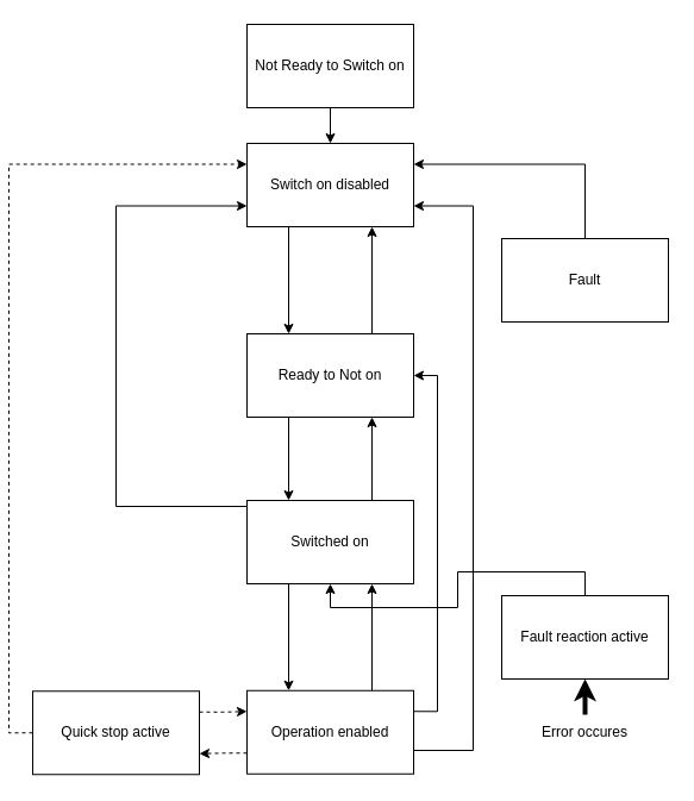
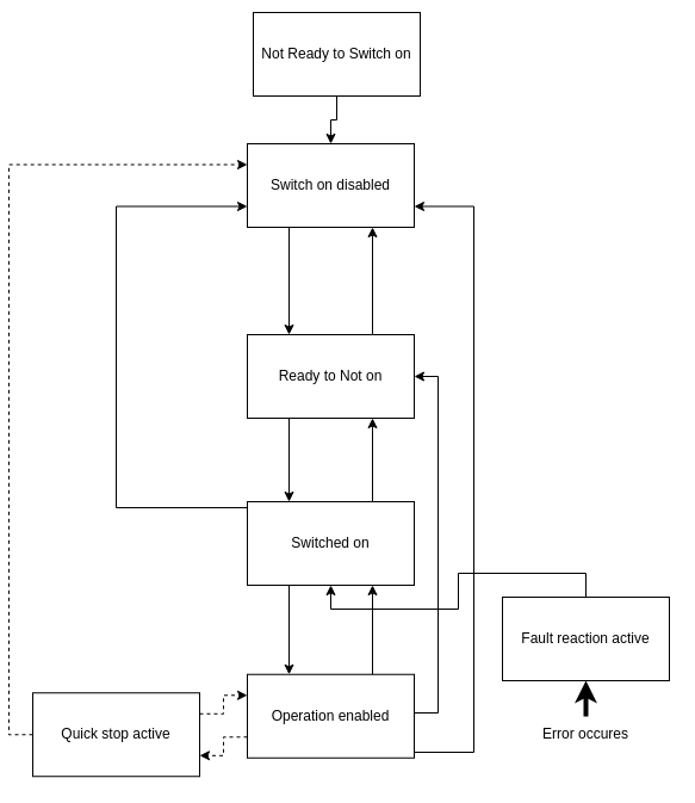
  <mxCell id="0" />
  <mxCell id="1" parent="0" />
  <mxCell id="2" style="edgeStyle=orthogonalEdgeStyle;rounded=0;orthogonalLoop=1;jettySize=auto;html=1;exitX=0.5;exitY=1;exitDx=0;exitDy=0;entryX=0.5;entryY=0;entryDx=0;entryDy=0;" parent="1" source="3" target="5" edge="1"><mxGeometry relative="1" as="geometry" /></mxCell>
- <mxCell id="3" value="Not Ready to Switch on" style="rounded=0;whiteSpace=wrap;html=1;aspect=fixed;" parent="1" vertex="1"><mxGeometry x="200" y="20" width="140" height="70" as="geometry" /></mxCell>
+ <mxCell id="3" value="Not Ready to Switch on" style="rounded=0;whiteSpace=wrap;html=1;aspect=fixed;" parent="1" vertex="1"><mxGeometry x="205" y="10" width="140" height="70" as="geometry" /></mxCell>
  <mxCell id="4" style="edgeStyle=orthogonalEdgeStyle;rounded=0;orthogonalLoop=1;jettySize=auto;html=1;exitX=0.25;exitY=1;exitDx=0;exitDy=0;entryX=0.25;entryY=0;entryDx=0;entryDy=0;" parent="1" source="5" target="8" edge="1"><mxGeometry relative="1" as="geometry" /></mxCell>
  <mxCell id="5" value="Switch on disabled" style="rounded=0;whiteSpace=wrap;html=1;aspect=fixed;" parent="1" vertex="1"><mxGeometry x="200" y="120" width="140" height="70" as="geometry" /></mxCell>
  <mxCell id="6" style="edgeStyle=orthogonalEdgeStyle;rounded=0;orthogonalLoop=1;jettySize=auto;html=1;exitX=0.25;exitY=1;exitDx=0;exitDy=0;entryX=0.25;entryY=0;entryDx=0;entryDy=0;" parent="1" source="8" target="12" edge="1"><mxGeometry relative="1" as="geometry" /></mxCell>
  <mxCell id="7" style="edgeStyle=orthogonalEdgeStyle;rounded=0;orthogonalLoop=1;jettySize=auto;html=1;exitX=0.75;exitY=0;exitDx=0;exitDy=0;entryX=0.75;entryY=1;entryDx=0;entryDy=0;" parent="1" source="8" target="5" edge="1"><mxGeometry relative="1" as="geometry" /></mxCell>
  <mxCell id="8" value="Ready to Not on" style="rounded=0;whiteSpace=wrap;html=1;aspect=fixed;" parent="1" vertex="1"><mxGeometry x="200" y="280" width="140" height="70" as="geometry" /></mxCell>
  <mxCell id="9" style="edgeStyle=orthogonalEdgeStyle;rounded=0;orthogonalLoop=1;jettySize=auto;html=1;exitX=0.25;exitY=1;exitDx=0;exitDy=0;entryX=0.25;entryY=0;entryDx=0;entryDy=0;" parent="1" source="12" target="17" edge="1"><mxGeometry relative="1" as="geometry" /></mxCell>
  <mxCell id="10" style="edgeStyle=orthogonalEdgeStyle;rounded=0;orthogonalLoop=1;jettySize=auto;html=1;exitX=0.75;exitY=0;exitDx=0;exitDy=0;entryX=0.75;entryY=1;entryDx=0;entryDy=0;" parent="1" source="12" target="8" edge="1"><mxGeometry relative="1" as="geometry" /></mxCell>
  <mxCell id="11" style="edgeStyle=orthogonalEdgeStyle;rounded=0;orthogonalLoop=1;jettySize=auto;html=1;exitX=0;exitY=0.5;exitDx=0;exitDy=0;entryX=0;entryY=0.75;entryDx=0;entryDy=0;" parent="1" source="12" target="5" edge="1"><mxGeometry relative="1" as="geometry"><Array as="points"><mxPoint x="90" y="425" /><mxPoint x="90" y="172" /></Array></mxGeometry></mxCell>
  <mxCell id="12" value="Switched on" style="rounded=0;whiteSpace=wrap;html=1;aspect=fixed;" parent="1" vertex="1"><mxGeometry x="200" y="420" width="140" height="70" as="geometry" /></mxCell>
  <mxCell id="13" style="edgeStyle=orthogonalEdgeStyle;rounded=0;orthogonalLoop=1;jettySize=auto;html=1;exitX=0.75;exitY=0;exitDx=0;exitDy=0;entryX=0.75;entryY=1;entryDx=0;entryDy=0;" parent="1" source="17" target="12" edge="1"><mxGeometry relative="1" as="geometry" /></mxCell>
  <mxCell id="14" style="edgeStyle=orthogonalEdgeStyle;rounded=0;orthogonalLoop=1;jettySize=auto;html=1;exitX=1;exitY=0.25;exitDx=0;exitDy=0;entryX=1;entryY=0.5;entryDx=0;entryDy=0;" parent="1" source="17" target="8" edge="1"><mxGeometry relative="1" as="geometry"><Array as="points"><mxPoint x="360" y="597" /><mxPoint x="360" y="315" /></Array></mxGeometry></mxCell>
  <mxCell id="15" style="edgeStyle=orthogonalEdgeStyle;rounded=0;orthogonalLoop=1;jettySize=auto;html=1;exitX=1;exitY=0.75;exitDx=0;exitDy=0;entryX=1;entryY=0.75;entryDx=0;entryDy=0;" parent="1" source="17" target="5" edge="1"><mxGeometry relative="1" as="geometry"><Array as="points"><mxPoint x="340" y="630" /><mxPoint x="390" y="630" /><mxPoint x="390" y="173" /></Array></mxGeometry></mxCell>
  <mxCell id="16" style="edgeStyle=orthogonalEdgeStyle;rounded=0;orthogonalLoop=1;jettySize=auto;html=1;exitX=0;exitY=0.75;exitDx=0;exitDy=0;entryX=1;entryY=0.75;entryDx=0;entryDy=0;dashed=1;" parent="1" source="17" target="24" edge="1"><mxGeometry relative="1" as="geometry" /></mxCell>
- <mxCell id="17" value="Operation enabled" style="rounded=0;whiteSpace=wrap;html=1;aspect=fixed;" parent="1" vertex="1"><mxGeometry x="200" y="579.75" width="140" height="70" as="geometry" /></mxCell>
- <mxCell id="18" style="edgeStyle=orthogonalEdgeStyle;rounded=0;orthogonalLoop=1;jettySize=auto;html=1;exitX=0.5;exitY=0;exitDx=0;exitDy=0;entryX=1;entryY=0.25;entryDx=0;entryDy=0;" parent="1" source="19" target="5" edge="1"><mxGeometry relative="1" as="geometry" /></mxCell>
- <mxCell id="19" value="Fault" style="rounded=0;whiteSpace=wrap;html=1;aspect=fixed;" parent="1" vertex="1"><mxGeometry x="414" y="200" width="140" height="70" as="geometry" /></mxCell>
+ <mxCell id="17" value="Operation enabled" style="rounded=0;whiteSpace=wrap;html=1;aspect=fixed;" parent="1" vertex="1"><mxGeometry x="200" y="564.75" width="140" height="70" as="geometry" /></mxCell>
  <mxCell id="20" style="edgeStyle=orthogonalEdgeStyle;rounded=0;orthogonalLoop=1;jettySize=auto;html=1;exitX=0.5;exitY=0;exitDx=0;exitDy=0;" parent="1" source="21" target="12" edge="1"><mxGeometry relative="1" as="geometry" /></mxCell>
  <mxCell id="21" value="Fault reaction active" style="rounded=0;whiteSpace=wrap;html=1;aspect=fixed;" parent="1" vertex="1"><mxGeometry x="414" y="500" width="140" height="70" as="geometry" /></mxCell>
  <mxCell id="22" style="edgeStyle=orthogonalEdgeStyle;rounded=0;orthogonalLoop=1;jettySize=auto;html=1;exitX=1;exitY=0.25;exitDx=0;exitDy=0;entryX=0;entryY=0.25;entryDx=0;entryDy=0;dashed=1;" parent="1" source="24" target="17" edge="1"><mxGeometry relative="1" as="geometry" /></mxCell>
  <mxCell id="23" style="edgeStyle=orthogonalEdgeStyle;rounded=0;orthogonalLoop=1;jettySize=auto;html=1;exitX=0;exitY=0.5;exitDx=0;exitDy=0;entryX=0;entryY=0.25;entryDx=0;entryDy=0;dashed=1;" parent="1" source="24" target="5" edge="1"><mxGeometry relative="1" as="geometry" /></mxCell>
  <mxCell id="24" value="Quick stop active" style="rounded=0;whiteSpace=wrap;html=1;aspect=fixed;" parent="1" vertex="1"><mxGeometry x="20" y="580.25" width="140" height="70" as="geometry" /></mxCell>
  <mxCell id="25" style="edgeStyle=orthogonalEdgeStyle;rounded=0;orthogonalLoop=1;jettySize=auto;html=1;exitX=0.5;exitY=0;exitDx=0;exitDy=0;entryX=0.5;entryY=1;entryDx=0;entryDy=0;strokeWidth=4;" parent="1" source="26" target="21" edge="1"><mxGeometry relative="1" as="geometry" /></mxCell>
  <mxCell id="26" value="Error occures" style="text;html=1;strokeColor=none;fillColor=none;align=center;verticalAlign=middle;whiteSpace=wrap;rounded=0;" parent="1" vertex="1"><mxGeometry x="424" y="600" width="120" height="30" as="geometry" /></mxCell>
